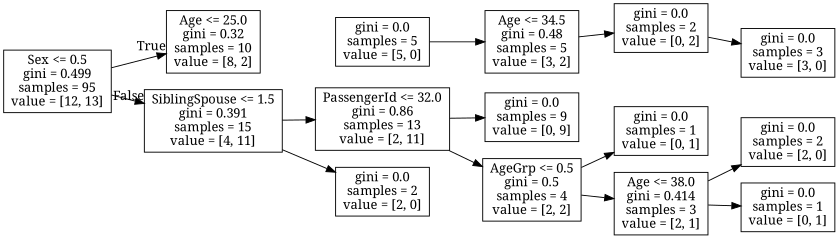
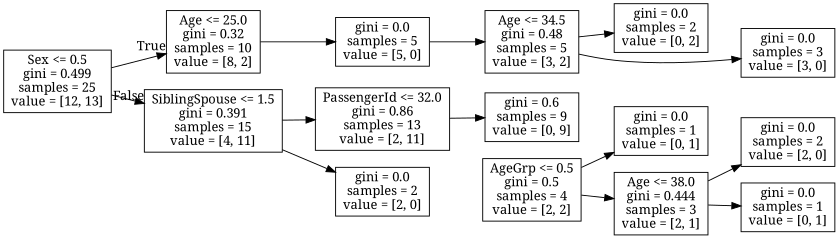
  digraph {
    fontname="Noto Serif"
    rankdir=LR
    node [fontname="Noto Serif" shape=box]
    edge [fontname="Noto Serif"]
-   n1 [label="Sex <= 0.5\ngini = 0.499\nsamples = 95\nvalue = [12, 13]"]
+   n1 [label="Sex <= 0.5\ngini = 0.499\nsamples = 25\nvalue = [12, 13]"]
    n2 [label="Age <= 25.0\ngini = 0.32\nsamples = 10\nvalue = [8, 2]"]
    n3 [label="SiblingSpouse <= 1.5\ngini = 0.391\nsamples = 15\nvalue = [4, 11]"]
    n4 [label="gini = 0.0\nsamples = 5\nvalue = [5, 0]"]
    n5 [label="PassengerId <= 32.0\ngini = 0.86\nsamples = 13\nvalue = [2, 11]"]
    n6 [label="gini = 0.0\nsamples = 2\nvalue = [2, 0]"]
    n7 [label="Age <= 34.5\ngini = 0.48\nsamples = 5\nvalue = [3, 2]"]
    n8 [label="gini = 0.0\nsamples = 2\nvalue = [0, 2]"]
    n9 [label="gini = 0.0\nsamples = 3\nvalue = [3, 0]"]
-   n10 [label="gini = 0.0\nsamples = 9\nvalue = [0, 9]"]
+   n10 [label="gini = 0.6\nsamples = 9\nvalue = [0, 9]"]
    n11 [label="AgeGrp <= 0.5\ngini = 0.5\nsamples = 4\nvalue = [2, 2]"]
    n12 [label="gini = 0.0\nsamples = 1\nvalue = [0, 1]"]
-   n13 [label="Age <= 38.0\ngini = 0.414\nsamples = 3\nvalue = [2, 1]"]
+   n13 [label="Age <= 38.0\ngini = 0.444\nsamples = 3\nvalue = [2, 1]"]
    n14 [label="gini = 0.0\nsamples = 2\nvalue = [2, 0]"]
    n15 [label="gini = 0.0\nsamples = 1\nvalue = [0, 1]"]
    n1 -> n2 [headlabel=True labelangle=-45 labeldistance=2.5]
    n1 -> n3 [headlabel=False labelangle=45 labeldistance=2.5]
+   n2 -> n4
    n3 -> n5
    n3 -> n6
    n4 -> n7
    n5 -> n10
-   n5 -> n11
    n7 -> n8
-   n8 -> n9
+   n7 -> n9
    n11 -> n12
    n11 -> n13
    n13 -> n14
    n13 -> n15
  }
